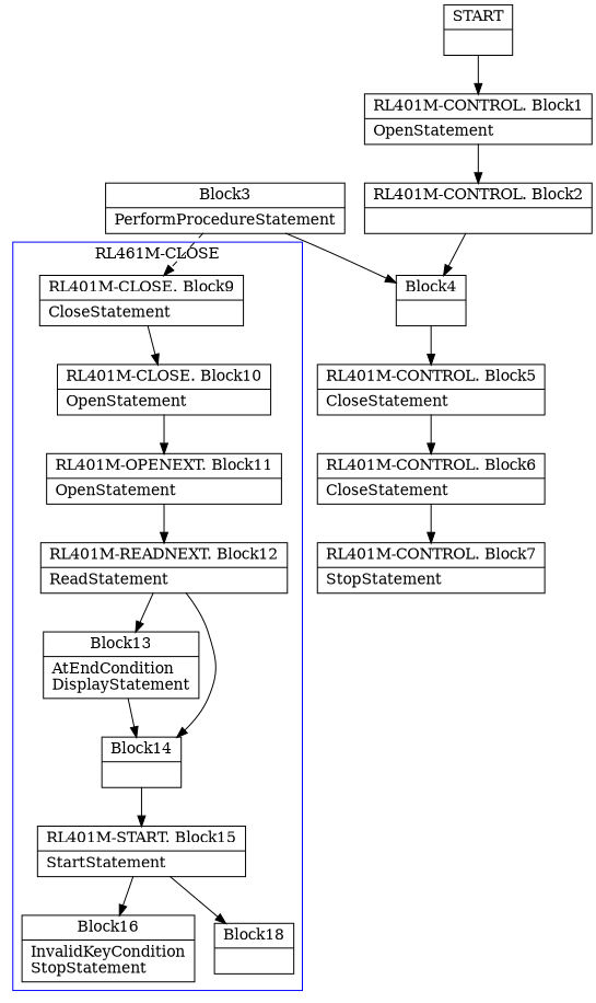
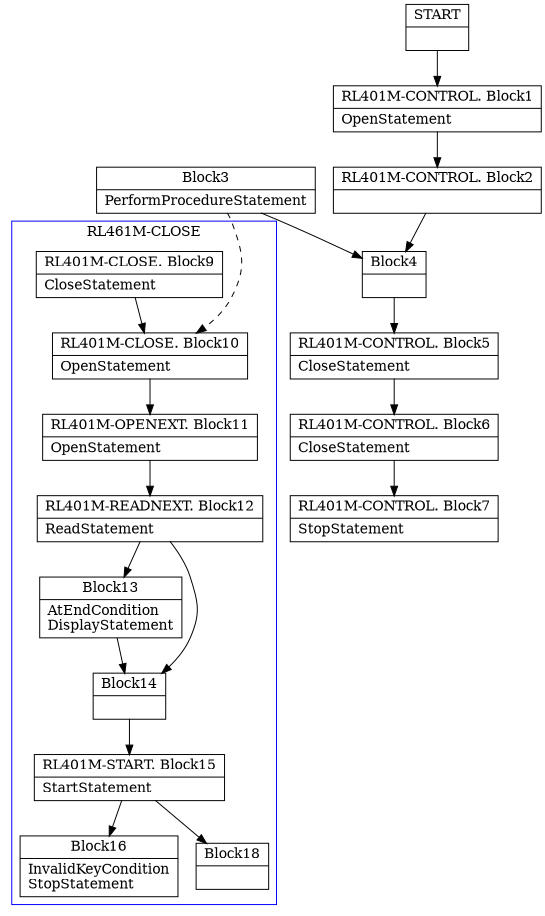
  digraph {
    compound=true
    node [shape=record]
    edge [arrowtail=empty]
    n1 [label="{RL401M-CLOSE. Block9|CloseStatement\l}"]
    n2 [label="{RL401M-CLOSE. Block10|OpenStatement\l}"]
    n3 [label="{RL401M-OPENEXT. Block11|OpenStatement\l}"]
    n4 [label="{RL401M-READNEXT. Block12|ReadStatement\l}"]
    n5 [label="{Block13|AtEndCondition\lDisplayStatement\l}"]
    n6 [label="{Block14|}"]
    n7 [label="{RL401M-START. Block15|StartStatement\l}"]
    n8 [label="{Block16|InvalidKeyCondition\lStopStatement\l}"]
    n9 [label="{Block18|}"]
    n10 [label="{START|}"]
    n11 [label="{RL401M-CONTROL. Block1|OpenStatement\l}"]
    n12 [label="{RL401M-CONTROL. Block2|}"]
    n13 [label="{Block4|}"]
    n14 [label="{Block3|PerformProcedureStatement\l}"]
    n15 [label="{RL401M-CONTROL. Block5|CloseStatement\l}"]
    n16 [label="{RL401M-CONTROL. Block6|CloseStatement\l}"]
    n17 [label="{RL401M-CONTROL. Block7|StopStatement\l}"]
    subgraph cluster_1 {
      color=blue
      label="RL461M-CLOSE"
      n1
      n2
      n3
      n4
      n5
      n6
      n7
      n8
      n9
    }
    n1 -> n2
    n2 -> n3
    n3 -> n4
    n4 -> n5
    n4 -> n6
    n5 -> n6
    n6 -> n7
    n7 -> n8
    n7 -> n9
    n10 -> n11
    n11 -> n12
    n12 -> n13
    n13 -> n15
-   n14 -> n1 [style=dashed]
+   n14 -> n2 [style=dashed]
    n14 -> n13
    n15 -> n16
    n16 -> n17
  }
